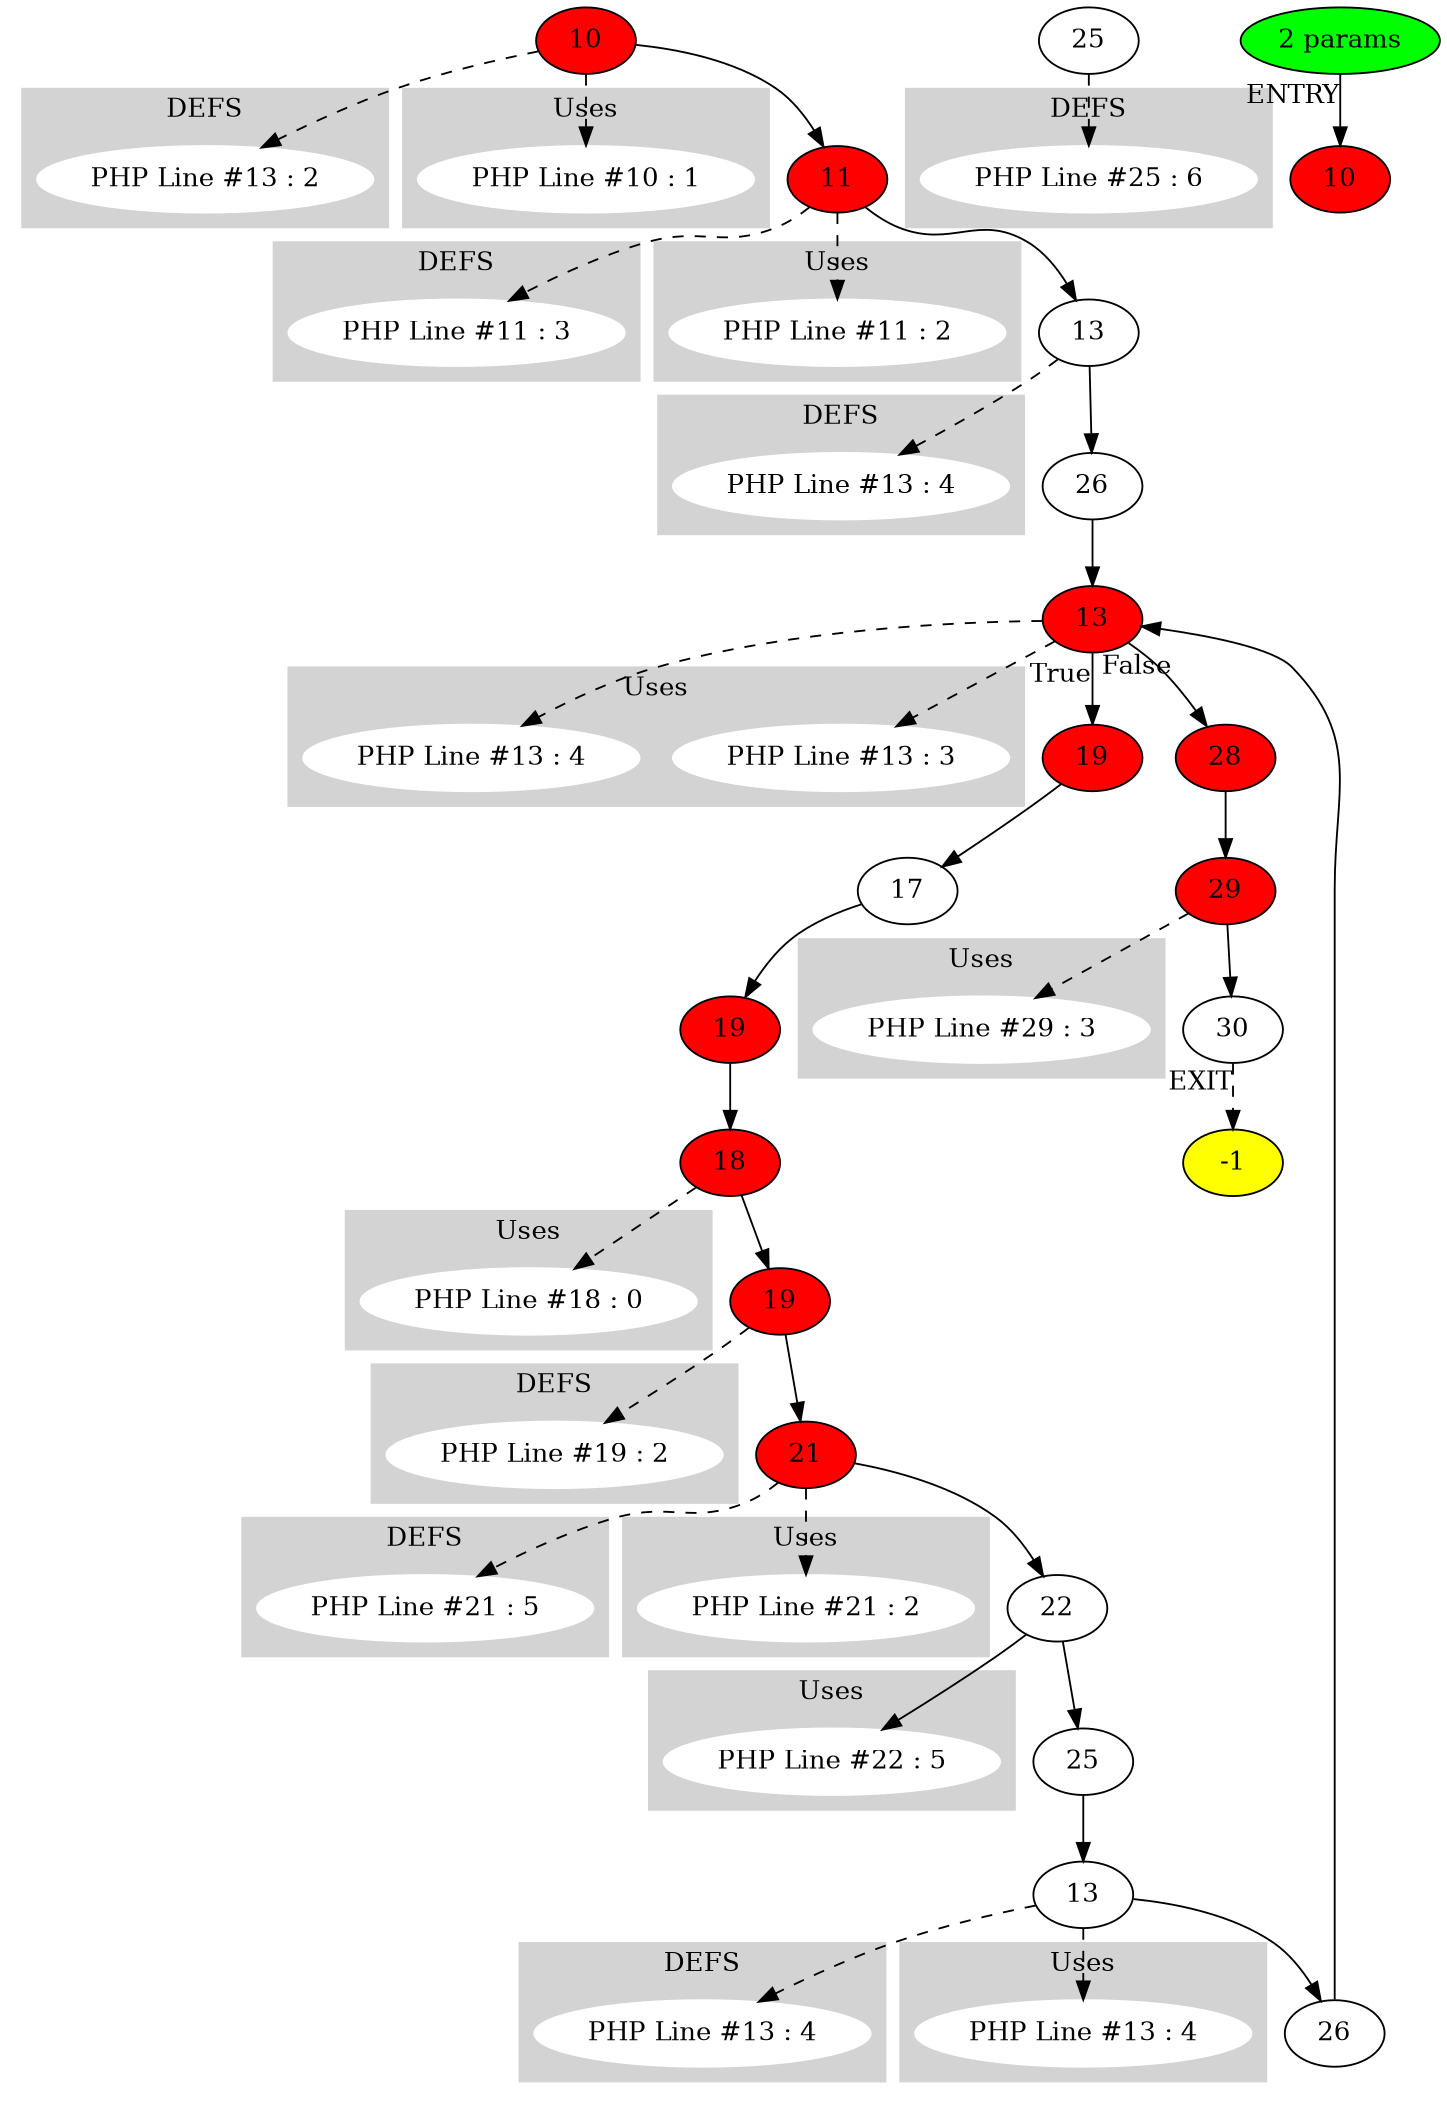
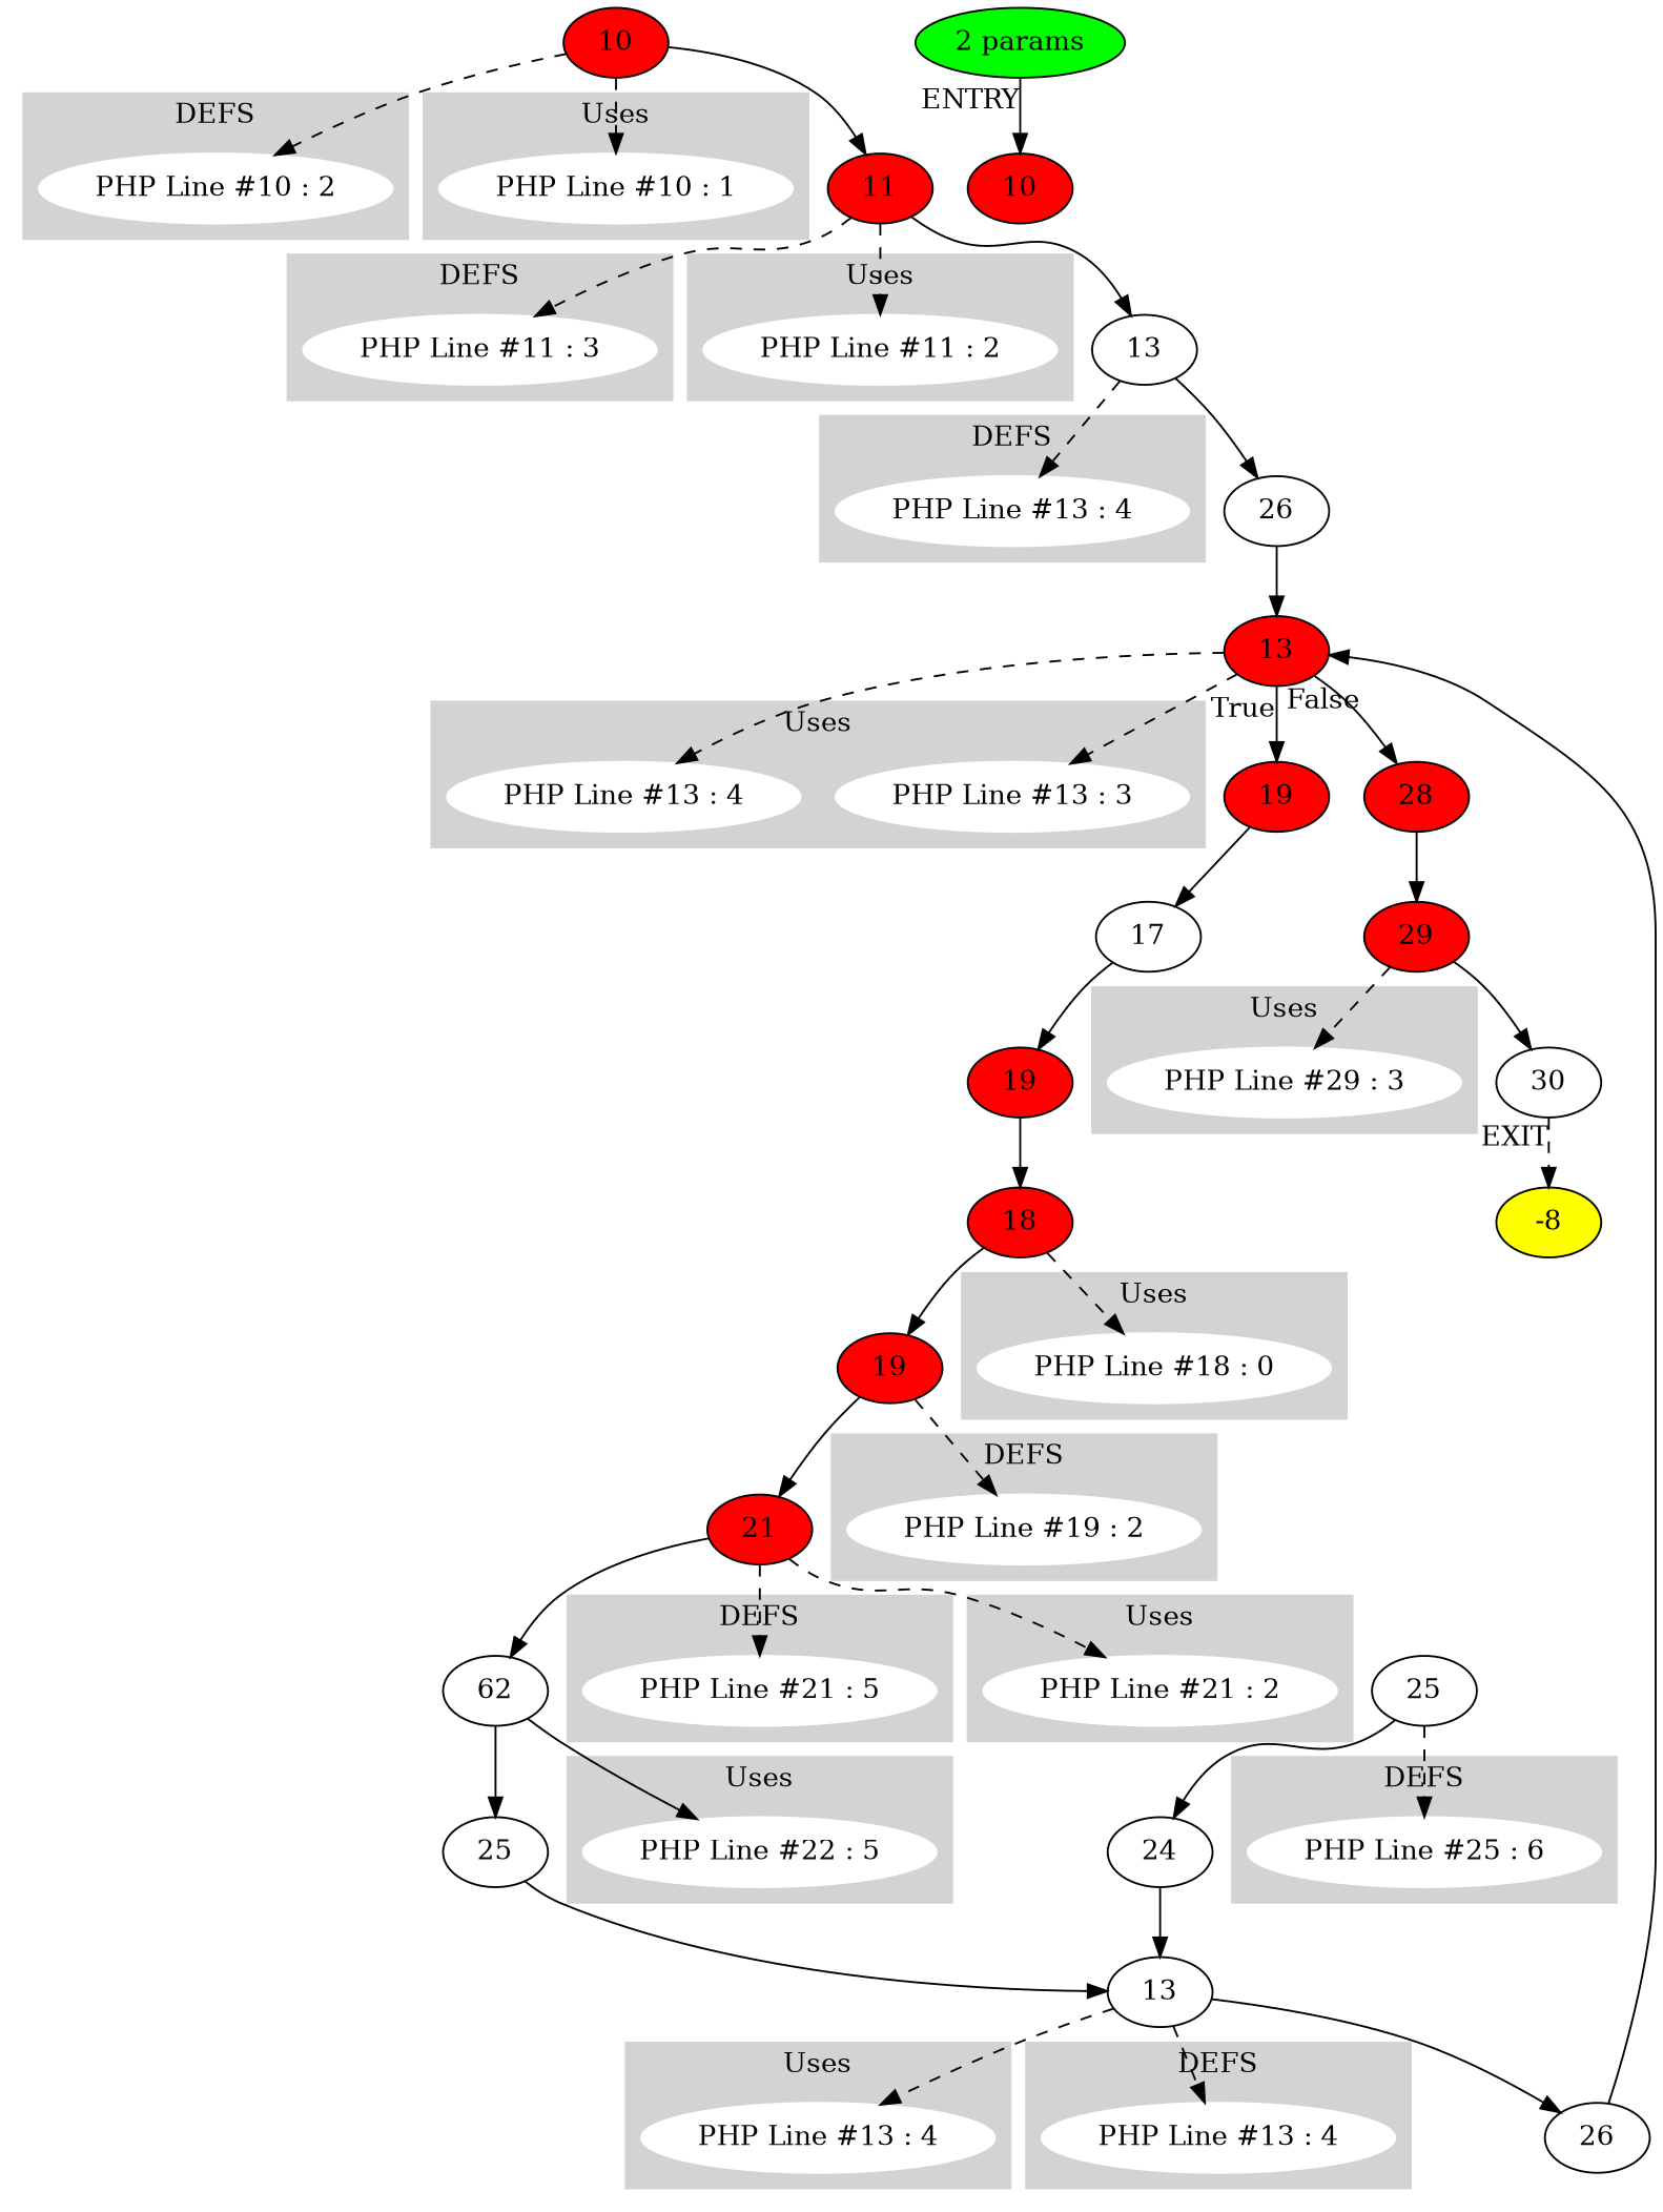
  digraph {
    node [style=filled]
-   n1 [color=white label="PHP Line #13 : 2"]
+   n1 [color=white label="PHP Line #10 : 2"]
    n2 [color=white label="PHP Line #11 : 3"]
    n3 [color=white label="PHP Line #13 : 4"]
    n4 [color=white label="PHP Line #19 : 2"]
    n5 [color=white label="PHP Line #21 : 5"]
    n6 [color=white label="PHP Line #25 : 6"]
    n7 [color=white label="PHP Line #13 : 4"]
    n8 [color=white label="PHP Line #10 : 1"]
    n9 [color=white label="PHP Line #11 : 2"]
    n10 [color=white label="PHP Line #13 : 3"]
    n11 [color=white label="PHP Line #13 : 4"]
    n12 [color=white label="PHP Line #18 : 0"]
    n13 [color=white label="PHP Line #21 : 2"]
    n14 [color=white label="PHP Line #22 : 5"]
    n15 [color=white label="PHP Line #13 : 4"]
    n16 [color=white label="PHP Line #29 : 3"]
    n17 [fillcolor=red label=10]
    n18 [fillcolor=red label=10]
    n19 [fillcolor=red label=11]
    n20 [label=13 style=""]
    n21 [label=26 style=""]
    n22 [fillcolor=red label=13]
    n23 [fillcolor=red label=19]
    n24 [fillcolor=red label=28]
    n25 [label=17 style=""]
    n26 [fillcolor=red label=29]
    n27 [fillcolor=red label=19]
    n28 [fillcolor=red label=18]
    n29 [fillcolor=red label=19]
    n30 [fillcolor=red label=21]
-   n31 [label=22 style=""]
+   n31 [label=62 style=""]
    n32 [label=25 style=""]
    n33 [label=13 style=""]
    n34 [label=26 style=""]
    n35 [label=25 style=""]
+   n36 [label=24 style=""]
    n37 [label=30 style=""]
-   -1 [fillcolor=yellow]
+   -1 [fillcolor=yellow label=-8]
    n39 [fillcolor=green label="2 params"]
    subgraph cluster_1 {
      color=lightgrey
      label=DEFS
      style=filled
      n1
    }
    subgraph cluster_2 {
      color=lightgrey
      label=DEFS
      style=filled
      n2
    }
    subgraph cluster_3 {
      color=lightgrey
      label=DEFS
      style=filled
      n3
    }
    subgraph cluster_4 {
      color=lightgrey
      label=DEFS
      style=filled
      n4
    }
    subgraph cluster_5 {
      color=lightgrey
      label=DEFS
      style=filled
      n5
    }
    subgraph cluster_6 {
      color=lightgrey
      label=DEFS
      style=filled
      n6
    }
    subgraph cluster_7 {
      color=lightgrey
      label=DEFS
      style=filled
      n7
    }
    subgraph cluster_8 {
      color=lightgrey
      label=Uses
      style=filled
      n8
    }
    subgraph cluster_9 {
      color=lightgrey
      label=Uses
      style=filled
      n9
    }
    subgraph cluster_10 {
      color=lightgrey
      label=Uses
      style=filled
      n10
      n11
    }
    subgraph cluster_11 {
      color=lightgrey
      label=Uses
      style=filled
      n12
    }
    subgraph cluster_12 {
      color=lightgrey
      label=Uses
      style=filled
      n13
    }
    subgraph cluster_13 {
      color=lightgrey
      label=Uses
      style=filled
      n14
    }
    subgraph cluster_14 {
      color=lightgrey
      label=Uses
      style=filled
      n15
    }
    subgraph cluster_15 {
      color=lightgrey
      label=Uses
      style=filled
      n16
    }
    n18 -> n1 [style=dashed]
    n18 -> n8 [style=dashed]
    n18 -> n19
    n19 -> n2 [style=dashed]
    n19 -> n9 [style=dashed]
    n19 -> n20
    n20 -> n3 [style=dashed]
    n20 -> n21
    n21 -> n22
    n22 -> n10 [style=dashed]
    n22 -> n11 [style=dashed]
    n22 -> n23 [xlabel=True]
    n22 -> n24 [xlabel=False]
    n23 -> n25
    n24 -> n26
    n25 -> n27
    n26 -> n16 [style=dashed]
    n26 -> n37
    n27 -> n28
    n28 -> n12 [style=dashed]
    n28 -> n29
    n29 -> n4 [style=dashed]
    n29 -> n30
    n30 -> n5 [style=dashed]
    n30 -> n13 [style=dashed]
    n30 -> n31
    n31 -> n14 [style=solid]
    n31 -> n32
    n32 -> n33
    n33 -> n7 [style=dashed]
    n33 -> n15 [style=dashed]
    n33 -> n34
    n34 -> n22
    n35 -> n6 [style=dashed]
+   n35 -> n36
+   n36 -> n33
    n37 -> -1 [style=dashed xlabel=EXIT]
    n39 -> n17 [xlabel=ENTRY]
  }
